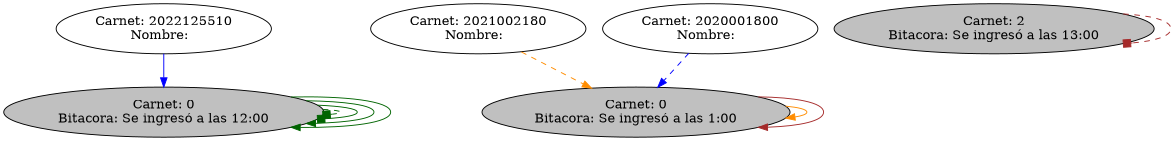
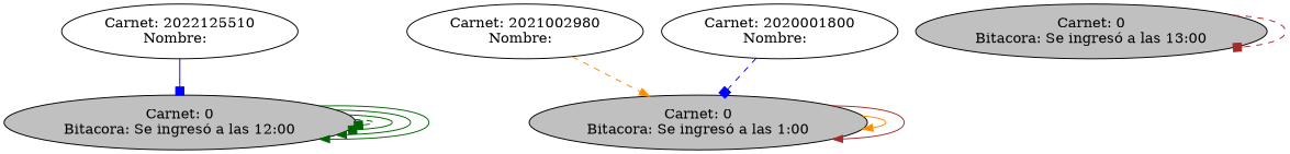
  digraph {
    edge [arrowhead=normal color=darkgreen style=solid]
    n1 [label="Carnet: 2022125510\nNombre:  "]
    n2 [fillcolor=gray label="Carnet: 0\nBitacora: Se ingresó a las 12:00" style=filled]
-   n3 [label="Carnet: 2021002180\nNombre:  "]
+   n3 [label="Carnet: 2021002980\nNombre:  "]
    n4 [fillcolor=gray label="Carnet: 0\nBitacora: Se ingresó a las 1:00" style=filled]
-   n5 [fillcolor=gray label="Carnet: 2\nBitacora: Se ingresó a las 13:00" style=filled]
+   n5 [fillcolor=gray label="Carnet: 0\nBitacora: Se ingresó a las 13:00" style=filled]
    n6 [label="Carnet: 2020001800\nNombre:  "]
-   n1 -> n2 [color=blue]
+   n1 -> n2 [arrowhead=box color=blue]
    n2 -> n2 [arrowhead=box style=dashed]
    n2 -> n2 [arrowhead=box]
    n2 -> n2
    n2 -> n2
    n3 -> n4 [color=darkorange style=dashed]
    n4 -> n4 [color=darkorange]
    n4 -> n4 [color=brown]
    n5 -> n5 [arrowhead=box color=brown style=dashed]
-   n6 -> n4 [color=blue style=dashed]
+   n6 -> n4 [arrowhead=box color=blue style=dashed]
  }
